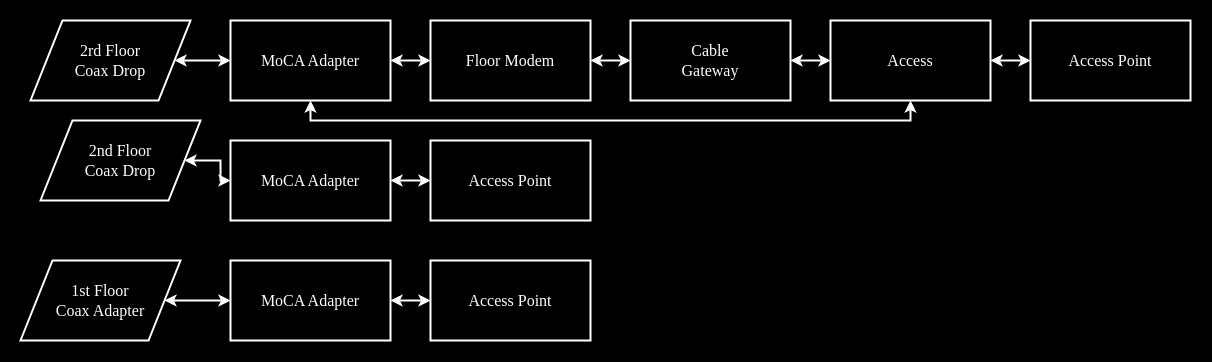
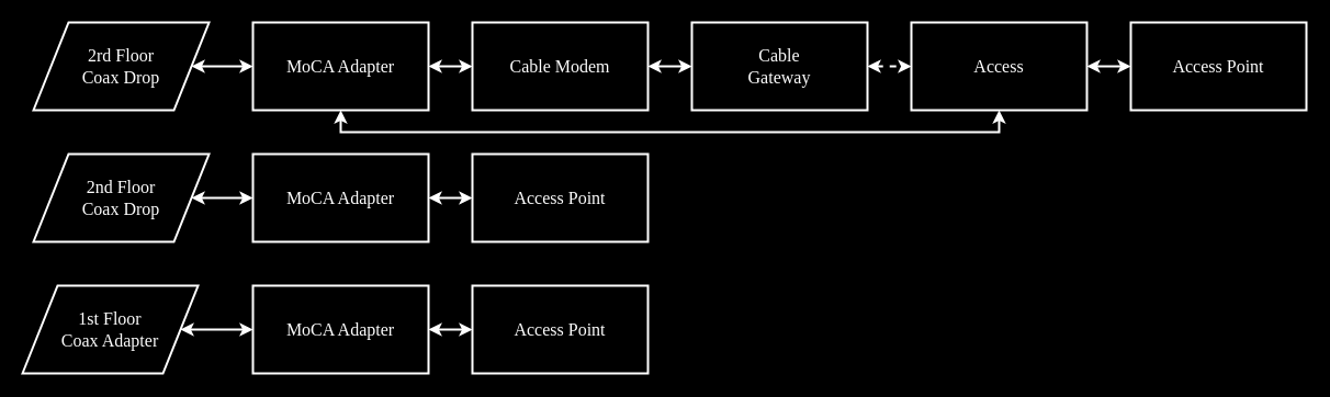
  <mxCell id="0" />
  <mxCell id="1" parent="0" />
  <mxCell id="2" style="edgeStyle=orthogonalEdgeStyle;rounded=0;orthogonalLoop=1;jettySize=auto;html=1;exitX=1;exitY=0.5;exitDx=0;exitDy=0;entryX=0;entryY=0.5;entryDx=0;entryDy=0;startArrow=classic;startFill=1;strokeColor=#FFFFFF;strokeWidth=2;fontFamily=Verdana;fontSize=16;fontColor=#FFFFFF;" parent="1" source="3" target="5" edge="1"><mxGeometry relative="1" as="geometry" /></mxCell>
- <mxCell id="3" value="Floor Modem" style="rounded=0;whiteSpace=wrap;html=1;fillColor=#000000;fontColor=#FFFFFF;labelBorderColor=none;strokeColor=#FFFFFF;strokeWidth=2;fontFamily=Verdana;fontSize=16;" parent="1" vertex="1"><mxGeometry x="430" width="160" height="80" as="geometry" y="20" /></mxCell>
- <mxCell id="4" style="edgeStyle=orthogonalEdgeStyle;rounded=0;orthogonalLoop=1;jettySize=auto;html=1;exitX=1;exitY=0.5;exitDx=0;exitDy=0;entryX=0;entryY=0.5;entryDx=0;entryDy=0;startArrow=classic;startFill=1;strokeColor=#FFFFFF;strokeWidth=2;fontFamily=Verdana;fontSize=16;fontColor=#FFFFFF;" parent="1" source="5" target="7" edge="1"><mxGeometry relative="1" as="geometry" /></mxCell>
+ <mxCell id="3" value="Cable Modem" style="rounded=0;whiteSpace=wrap;html=1;fillColor=#000000;fontColor=#FFFFFF;labelBorderColor=none;strokeColor=#FFFFFF;strokeWidth=2;fontFamily=Verdana;fontSize=16;" parent="1" vertex="1"><mxGeometry x="430" width="160" height="80" as="geometry" y="20" /></mxCell>
+ <mxCell id="4" style="edgeStyle=orthogonalEdgeStyle;rounded=0;orthogonalLoop=1;jettySize=auto;html=1;exitX=1;exitY=0.5;exitDx=0;exitDy=0;entryX=0;entryY=0.5;entryDx=0;entryDy=0;startArrow=classic;startFill=1;strokeColor=#FFFFFF;strokeWidth=2;fontFamily=Verdana;fontSize=16;fontColor=#FFFFFF;dashed=1;" parent="1" source="5" target="7" edge="1"><mxGeometry relative="1" as="geometry" /></mxCell>
  <mxCell id="5" value="&lt;div&gt;Cable&lt;/div&gt;&lt;div&gt;Gateway&lt;br&gt;&lt;/div&gt;" style="rounded=0;whiteSpace=wrap;html=1;fillColor=#000000;fontColor=#FFFFFF;labelBorderColor=none;strokeColor=#FFFFFF;strokeWidth=2;fontFamily=Verdana;fontSize=16;" parent="1" vertex="1"><mxGeometry x="630" width="160" height="80" as="geometry" y="20" /></mxCell>
  <mxCell id="6" style="edgeStyle=orthogonalEdgeStyle;rounded=0;orthogonalLoop=1;jettySize=auto;html=1;exitX=0.5;exitY=1;exitDx=0;exitDy=0;entryX=0.5;entryY=1;entryDx=0;entryDy=0;startArrow=classic;startFill=1;strokeColor=#FFFFFF;strokeWidth=2;fontFamily=Verdana;fontSize=16;fontColor=#FFFFFF;" parent="1" source="7" target="9" edge="1"><mxGeometry relative="1" as="geometry" /></mxCell>
  <mxCell id="7" value="Access" style="rounded=0;whiteSpace=wrap;html=1;fillColor=#000000;fontColor=#FFFFFF;labelBorderColor=none;strokeColor=#FFFFFF;strokeWidth=2;fontFamily=Verdana;fontSize=16;" parent="1" vertex="1"><mxGeometry x="830" width="160" height="80" as="geometry" y="20" /></mxCell>
  <mxCell id="8" style="edgeStyle=orthogonalEdgeStyle;rounded=0;orthogonalLoop=1;jettySize=auto;html=1;exitX=1;exitY=0.5;exitDx=0;exitDy=0;entryX=0;entryY=0.5;entryDx=0;entryDy=0;startArrow=classic;startFill=1;strokeColor=#FFFFFF;strokeWidth=2;fontFamily=Verdana;fontSize=16;fontColor=#FFFFFF;" parent="1" source="9" target="3" edge="1"><mxGeometry relative="1" as="geometry" /></mxCell>
  <mxCell id="9" value="MoCA Adapter" style="rounded=0;whiteSpace=wrap;html=1;fillColor=#000000;fontColor=#FFFFFF;labelBorderColor=none;strokeColor=#FFFFFF;strokeWidth=2;fontFamily=Verdana;fontSize=16;" parent="1" vertex="1"><mxGeometry x="230" width="160" height="80" as="geometry" y="20" /></mxCell>
  <mxCell id="10" style="edgeStyle=orthogonalEdgeStyle;rounded=0;orthogonalLoop=1;jettySize=auto;html=1;exitX=1;exitY=0.5;exitDx=0;exitDy=0;entryX=0;entryY=0.5;entryDx=0;entryDy=0;startArrow=classic;startFill=1;strokeColor=#FFFFFF;strokeWidth=2;fontFamily=Verdana;fontSize=16;fontColor=#FFFFFF;" parent="1" source="18" target="9" edge="1"><mxGeometry relative="1" as="geometry"><mxPoint x="190" y="60" as="sourcePoint" /></mxGeometry></mxCell>
  <mxCell id="11" style="edgeStyle=orthogonalEdgeStyle;rounded=0;orthogonalLoop=1;jettySize=auto;html=1;exitX=1;exitY=0.5;exitDx=0;exitDy=0;entryX=0;entryY=0.5;entryDx=0;entryDy=0;startArrow=classic;startFill=1;strokeColor=#FFFFFF;strokeWidth=2;fontFamily=Verdana;fontSize=16;fontColor=#FFFFFF;" parent="1" source="12" target="14" edge="1"><mxGeometry relative="1" as="geometry" /></mxCell>
- <mxCell id="12" value="&lt;div&gt;2nd Floor&lt;/div&gt;&lt;div&gt;Coax Drop&lt;br&gt;&lt;/div&gt;" style="shape=parallelogram;perimeter=parallelogramPerimeter;whiteSpace=wrap;html=1;strokeColor=#FFFFFF;strokeWidth=2;fillColor=#000000;fontFamily=Verdana;fontSize=16;fontColor=#FFFFFF;" parent="1" vertex="1"><mxGeometry x="40" y="120" width="160" height="80" as="geometry" /></mxCell>
+ <mxCell id="12" value="&lt;div&gt;2nd Floor&lt;/div&gt;&lt;div&gt;Coax Drop&lt;br&gt;&lt;/div&gt;" style="shape=parallelogram;perimeter=parallelogramPerimeter;whiteSpace=wrap;html=1;strokeColor=#FFFFFF;strokeWidth=2;fillColor=#000000;fontFamily=Verdana;fontSize=16;fontColor=#FFFFFF;" parent="1" vertex="1"><mxGeometry y="140" width="160" height="80" as="geometry" x="30" /></mxCell>
  <mxCell id="13" style="edgeStyle=orthogonalEdgeStyle;rounded=0;orthogonalLoop=1;jettySize=auto;html=1;exitX=1;exitY=0.5;exitDx=0;exitDy=0;entryX=0;entryY=0.5;entryDx=0;entryDy=0;startArrow=classic;startFill=1;strokeColor=#FFFFFF;strokeWidth=2;fontFamily=Verdana;fontSize=16;fontColor=#FFFFFF;" parent="1" source="14" target="15" edge="1"><mxGeometry relative="1" as="geometry" /></mxCell>
  <mxCell id="14" value="MoCA Adapter" style="rounded=0;whiteSpace=wrap;html=1;fillColor=#000000;fontColor=#FFFFFF;labelBorderColor=none;strokeColor=#FFFFFF;strokeWidth=2;fontFamily=Verdana;fontSize=16;" parent="1" vertex="1"><mxGeometry x="230" y="140" width="160" height="80" as="geometry" /></mxCell>
  <mxCell id="15" value="Access Point" style="rounded=0;whiteSpace=wrap;html=1;fillColor=#000000;fontColor=#FFFFFF;labelBorderColor=none;strokeColor=#FFFFFF;strokeWidth=2;fontFamily=Verdana;fontSize=16;" parent="1" vertex="1"><mxGeometry x="430" y="140" width="160" height="80" as="geometry" /></mxCell>
  <mxCell id="16" style="edgeStyle=orthogonalEdgeStyle;rounded=0;orthogonalLoop=1;jettySize=auto;html=1;exitX=0;exitY=0.5;exitDx=0;exitDy=0;entryX=1;entryY=0.5;entryDx=0;entryDy=0;startArrow=classic;startFill=1;strokeColor=#FFFFFF;strokeWidth=2;fontFamily=Verdana;fontSize=16;fontColor=#FFFFFF;" parent="1" source="17" target="7" edge="1"><mxGeometry relative="1" as="geometry" /></mxCell>
  <mxCell id="17" value="Access Point" style="rounded=0;whiteSpace=wrap;html=1;fillColor=#000000;fontColor=#FFFFFF;labelBorderColor=none;strokeColor=#FFFFFF;strokeWidth=2;fontFamily=Verdana;fontSize=16;" parent="1" vertex="1"><mxGeometry x="1030" width="160" height="80" as="geometry" y="20" /></mxCell>
  <mxCell id="18" value="&lt;div&gt;2rd Floor&lt;/div&gt;&lt;div&gt;Coax Drop&lt;br&gt;&lt;/div&gt;" style="shape=parallelogram;perimeter=parallelogramPerimeter;whiteSpace=wrap;html=1;strokeColor=#FFFFFF;strokeWidth=2;fillColor=#000000;fontFamily=Verdana;fontSize=16;fontColor=#FFFFFF;" parent="1" vertex="1"><mxGeometry width="160" height="80" as="geometry" x="30" y="20" /></mxCell>
  <mxCell id="19" value="&lt;div&gt;1st Floor&lt;/div&gt;&lt;div&gt;Coax Adapter&lt;br&gt;&lt;/div&gt;" style="shape=parallelogram;perimeter=parallelogramPerimeter;whiteSpace=wrap;html=1;strokeColor=#FFFFFF;strokeWidth=2;fillColor=#000000;fontFamily=Verdana;fontSize=16;fontColor=#FFFFFF;" parent="1" vertex="1"><mxGeometry x="20" y="260" width="160" height="80" as="geometry" /></mxCell>
  <mxCell id="20" style="edgeStyle=orthogonalEdgeStyle;rounded=0;orthogonalLoop=1;jettySize=auto;html=1;exitX=1;exitY=0.5;exitDx=0;exitDy=0;entryX=0;entryY=0.5;entryDx=0;entryDy=0;startArrow=classic;startFill=1;strokeColor=#FFFFFF;strokeWidth=2;fontFamily=Verdana;fontSize=16;fontColor=#FFFFFF;" parent="1" source="19" target="22" edge="1"><mxGeometry relative="1" as="geometry"><mxPoint x="174" y="300" as="sourcePoint" /></mxGeometry></mxCell>
  <mxCell id="21" style="edgeStyle=orthogonalEdgeStyle;rounded=0;orthogonalLoop=1;jettySize=auto;html=1;exitX=1;exitY=0.5;exitDx=0;exitDy=0;entryX=0;entryY=0.5;entryDx=0;entryDy=0;startArrow=classic;startFill=1;strokeColor=#FFFFFF;strokeWidth=2;fontFamily=Verdana;fontSize=16;fontColor=#FFFFFF;" parent="1" source="22" target="23" edge="1"><mxGeometry relative="1" as="geometry" /></mxCell>
  <mxCell id="22" value="MoCA Adapter" style="rounded=0;whiteSpace=wrap;html=1;fillColor=#000000;fontColor=#FFFFFF;labelBorderColor=none;strokeColor=#FFFFFF;strokeWidth=2;fontFamily=Verdana;fontSize=16;" parent="1" vertex="1"><mxGeometry x="230" y="260" width="160" height="80" as="geometry" /></mxCell>
  <mxCell id="23" value="Access Point" style="rounded=0;whiteSpace=wrap;html=1;fillColor=#000000;fontColor=#FFFFFF;labelBorderColor=none;strokeColor=#FFFFFF;strokeWidth=2;fontFamily=Verdana;fontSize=16;" parent="1" vertex="1"><mxGeometry x="430" y="260" width="160" height="80" as="geometry" /></mxCell>
